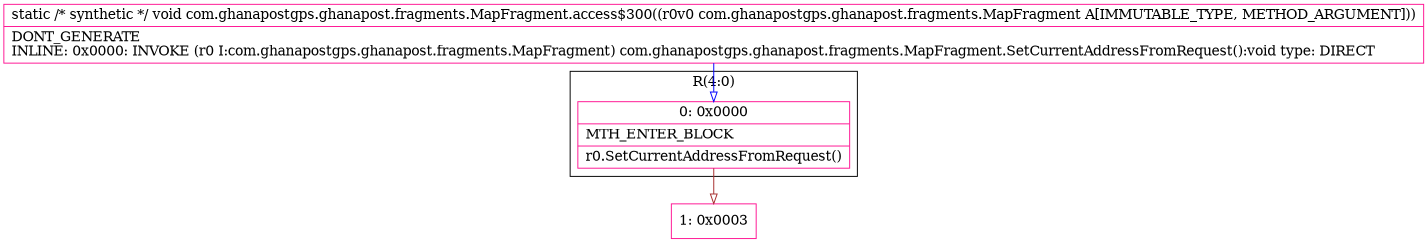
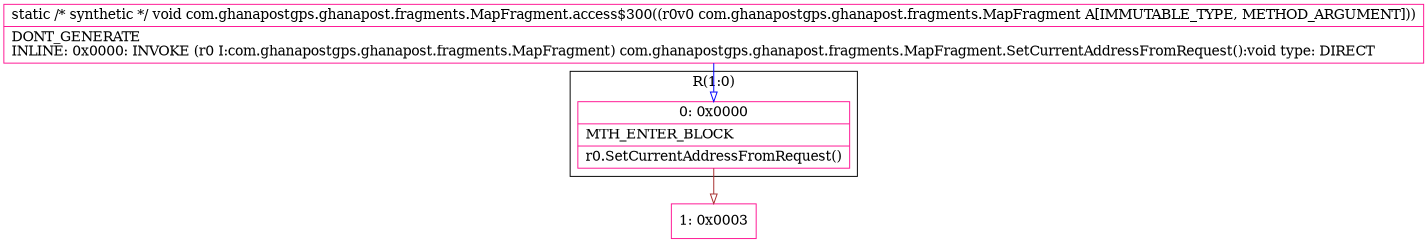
  digraph {
    node [color=deeppink shape=record]
    edge [arrowhead=onormal]
    n1 [label="{0\:\ 0x0000|MTH_ENTER_BLOCK\l|r0.SetCurrentAddressFromRequest()\l}"]
    n2 [label="{1\:\ 0x0003}"]
    n3 [label="{static \/* synthetic *\/ void com.ghanapostgps.ghanapost.fragments.MapFragment.access$300((r0v0 com.ghanapostgps.ghanapost.fragments.MapFragment A[IMMUTABLE_TYPE, METHOD_ARGUMENT]))  | DONT_GENERATE\lINLINE: 0x0000: INVOKE  (r0 I:com.ghanapostgps.ghanapost.fragments.MapFragment) com.ghanapostgps.ghanapost.fragments.MapFragment.SetCurrentAddressFromRequest():void type: DIRECT\l}"]
    subgraph cluster_1 {
-     label="R(4:0)"
+     label="R(1:0)"
      n1
    }
    n1 -> n2 [color=brown]
    n3 -> n1 [color=blue]
  }
